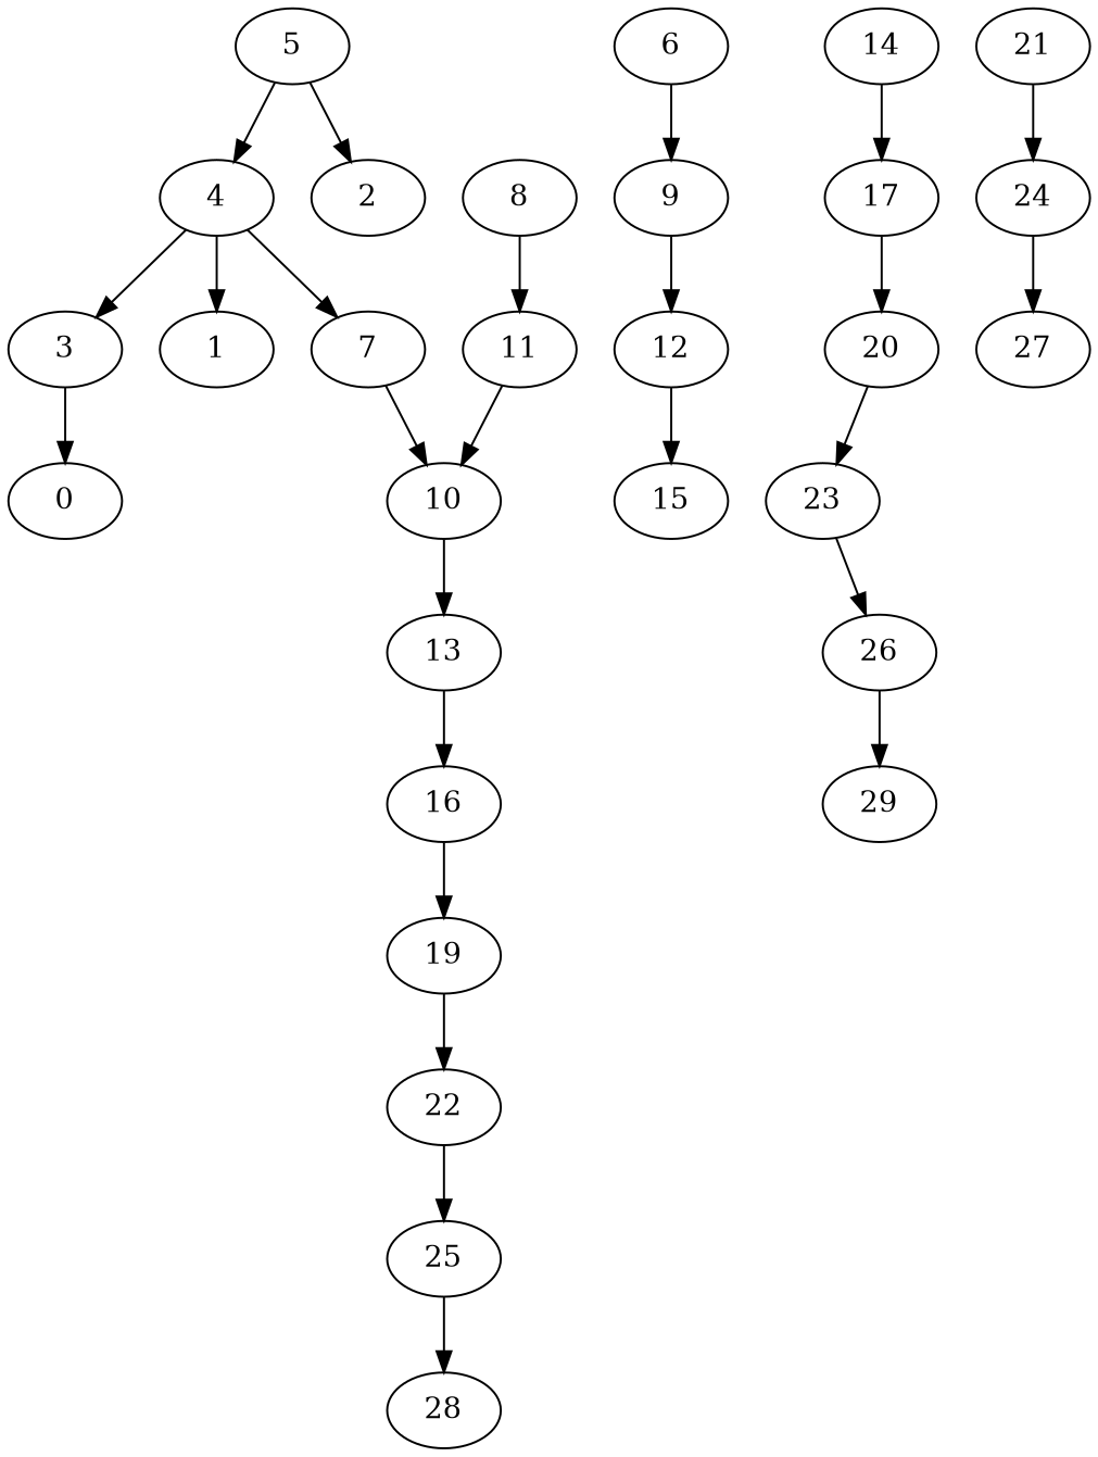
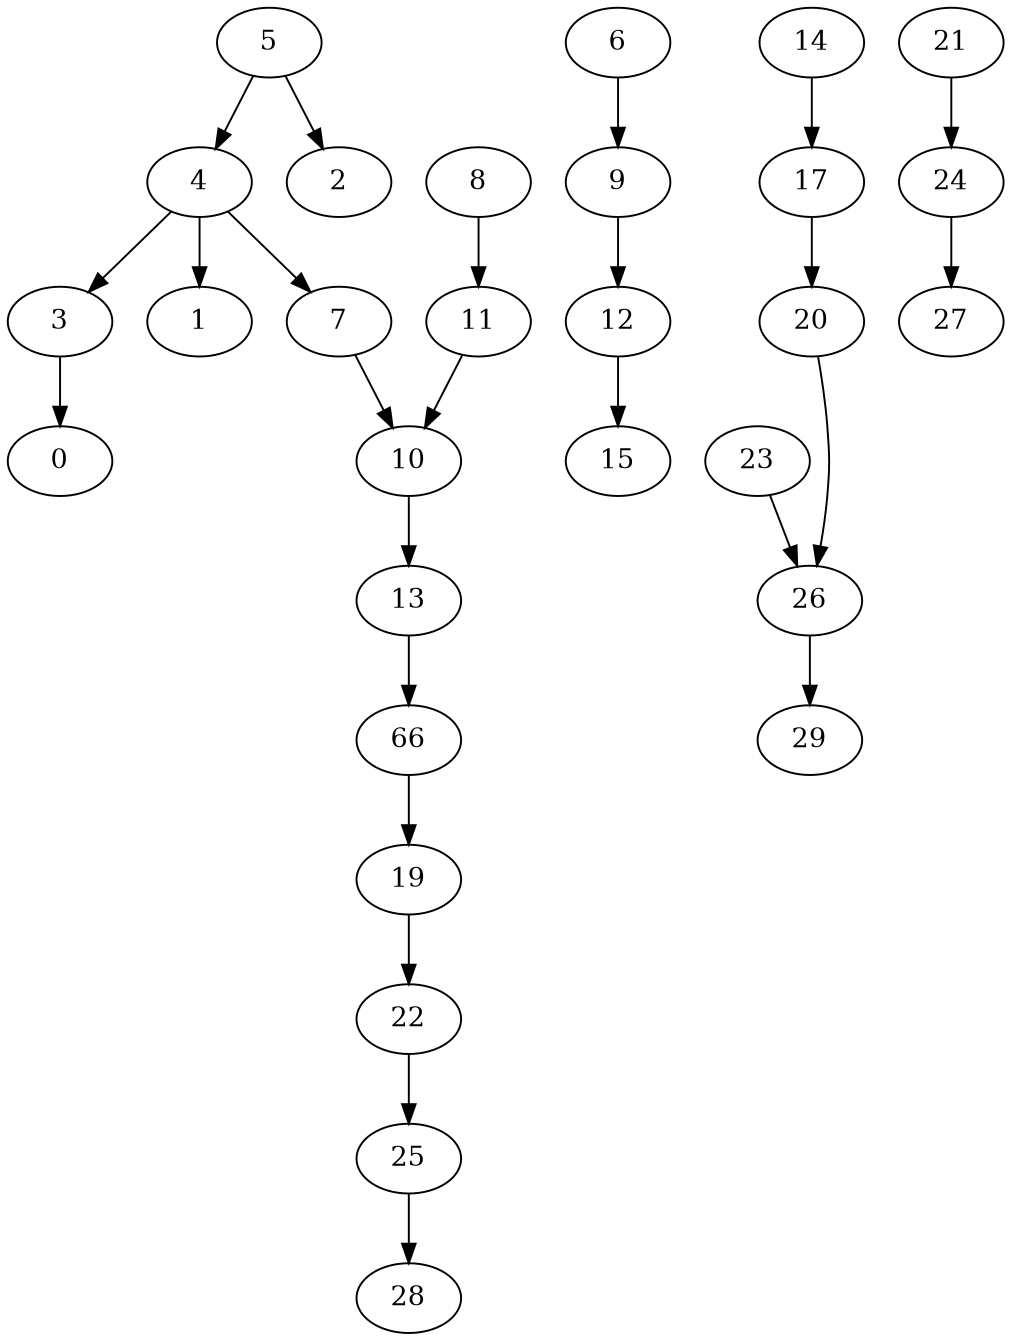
  digraph {
    5
    4
    2
    3
    1
    7
    8
    11
    0
    10
    6
    9
    13
    14
    17
    12
-   16
+   16 [label=66]
    20
    15
    19
    23
    22
    26
    25
    29
    21
    24
    28
    27
    5 -> 4
    5 -> 2
    4 -> 3
    4 -> 1
    4 -> 7
    3 -> 0
    7 -> 10
    8 -> 11
    11 -> 10
    10 -> 13
    6 -> 9
    9 -> 12
    13 -> 16
    14 -> 17
    17 -> 20
    12 -> 15
    16 -> 19
-   20 -> 23
+   20 -> 26
    19 -> 22
    23 -> 26
    22 -> 25
    26 -> 29
    25 -> 28
    21 -> 24
    24 -> 27
  }
